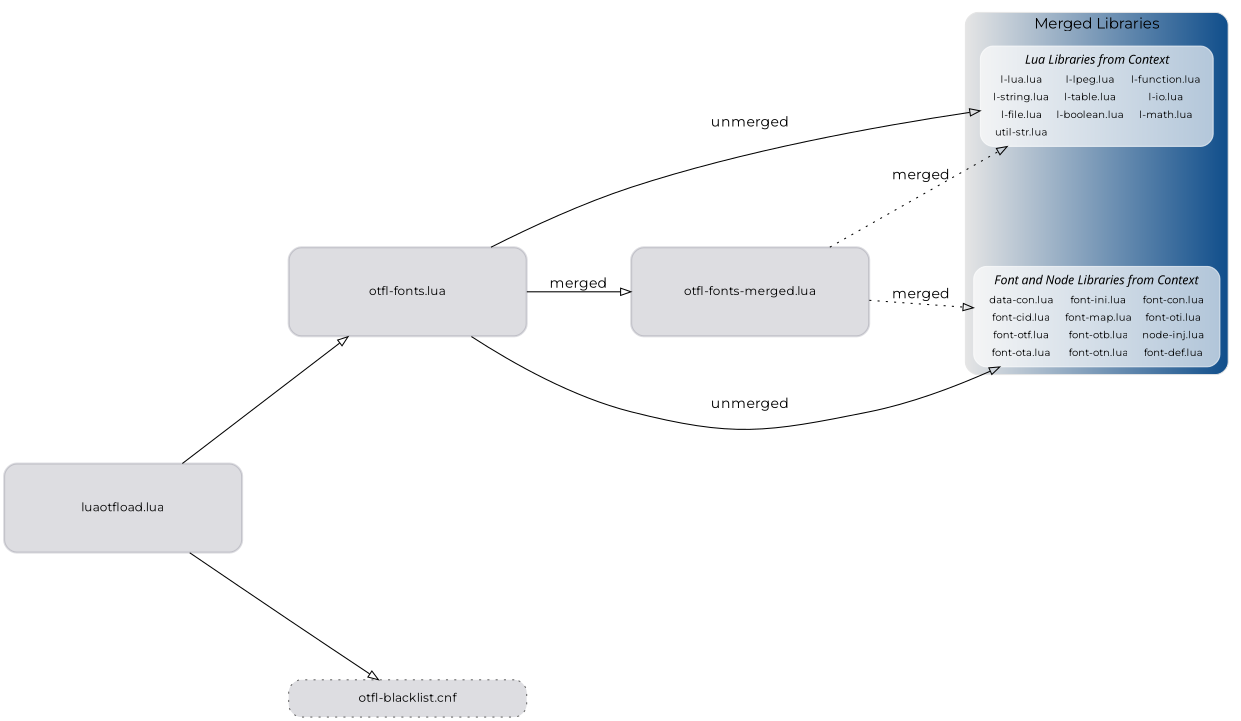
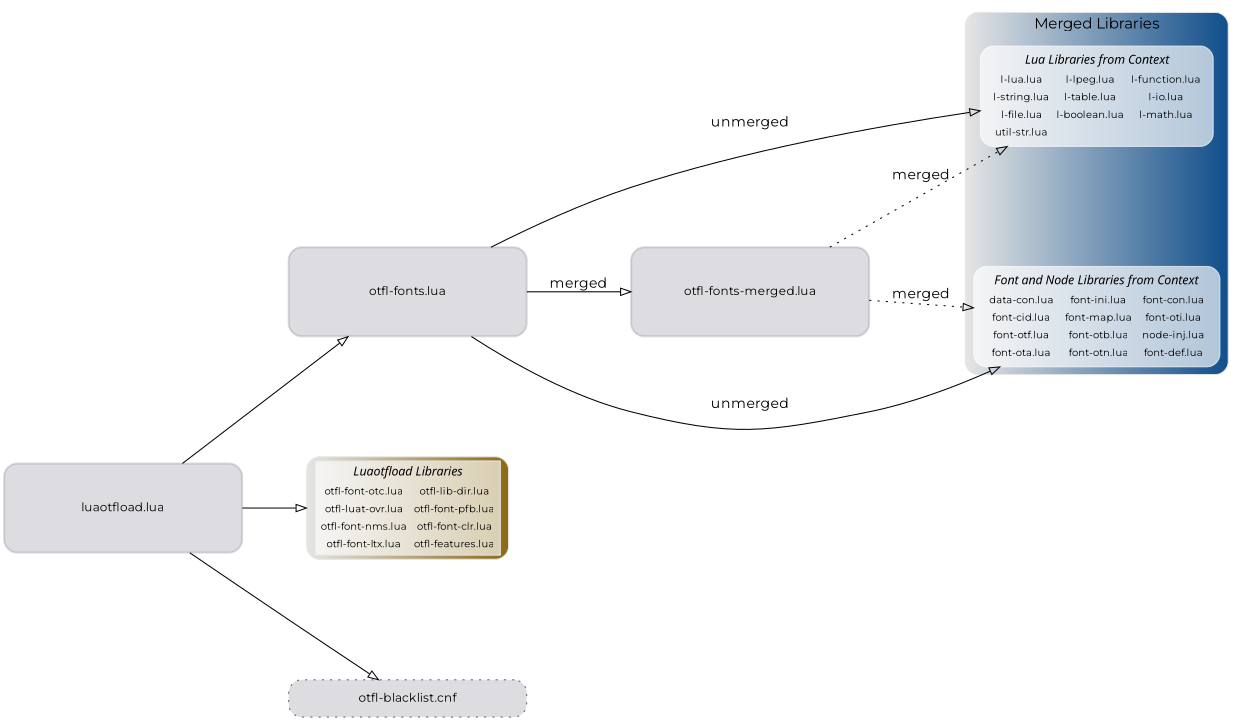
  strict digraph {
    compound=true
    fontname=Montserrat
    fontsize=14.4
    labelfontname="Iwona Medium Regular"
    nodesep=1.618
    rankdir=LR
    ranksep=0.618
    node [color="#01012222" fontname=Montserrat fontsize=12 shape=rect style="filled,rounded"]
    edge [arrowhead=onormal fontname=Montserrat penwidth=1.0]
    n1 [color="#FFFFFFAA" fontsize=10 label=<             <table border="0">                 <th> <td colspan="3"> <font point-size="12" face="Iwona Italic">Lua Libraries from Context</font> </td> </th>                 <tr> <td>l-lua.lua</td>     <td>l-lpeg.lua</td>    <td>l-function.lua</td>  </tr>                 <tr> <td>l-string.lua</td>  <td>l-table.lua</td>   <td>l-io.lua</td>        </tr>                 <tr> <td>l-file.lua</td>    <td>l-boolean.lua</td> <td>l-math.lua</td>      </tr>                 <tr> <td>util-str.lua</td>                                                  </tr>             </table>         > shape=box]
    n2 [color="#FFFFFFAA" fontsize=10 label=<             <table border="0">                 <th> <td colspan="3"> <font point-size="12" face="Iwona Italic"> Font and Node Libraries from Context </font> </td> </th>                 <tr> <td>data-con.lua</td> <td>font-ini.lua</td> <td>font-con.lua</td> </tr>                 <tr> <td>font-cid.lua</td> <td>font-map.lua</td> <td>font-oti.lua</td> </tr>                 <tr> <td>font-otf.lua</td> <td>font-otb.lua</td> <td>node-inj.lua</td> </tr>                 <tr> <td>font-ota.lua</td> <td>font-otn.lua</td> <td>font-def.lua</td> </tr>             </table>         > shape=box]
    n3 [height="1.2cm" label="luaotfload.lua" penwidth=2 width="3.2cm"]
    n4 [height="1.2cm" label="otfl-fonts.lua" penwidth=2 width="3.2cm"]
+   n5 [color="grey90:goldenrod4" fontsize=10 label=<             <table cellborder="0" bgcolor="#FFFFFFAA">                 <th> <td colspan="2"> <font point-size="12" face="Iwona Italic">Luaotfload Libraries</font> </td> </th>                 <tr> <td>otfl-font-otc.lua</td> <td>otfl-lib-dir.lua</td>  </tr>                 <tr> <td>otfl-luat-ovr.lua</td> <td>otfl-font-pfb.lua</td> </tr>                 <tr> <td>otfl-font-nms.lua</td> <td>otfl-font-clr.lua</td> </tr>                 <tr> <td>otfl-font-ltx.lua</td> <td>otfl-features.lua</td> </tr>             </table>         > shape=box]
    n6 [color=grey40 fillcolor="#01012222" label="otfl-blacklist.cnf" style="filled,dotted,rounded" width="3.2cm"]
    n7 [height="1.2cm" label="otfl-fonts-merged.lua" penwidth=2 width="3.2cm"]
    subgraph cluster_1 {
      color="grey90:dodgerblue4"
      gradientangle=0
      label="Merged Libraries"
      rank=same
      style="filled,rounded"
      n1
      n2
    }
    n3 -> n4
+   n3 -> n5
    n3 -> n6
    n4 -> n1 [label=unmerged style=solid]
    n4 -> n2 [label=unmerged style=solid]
    n4 -> n7 [label=merged]
    n7 -> n1 [label=merged style=dotted]
    n7 -> n2 [label=merged style=dotted]
  }
